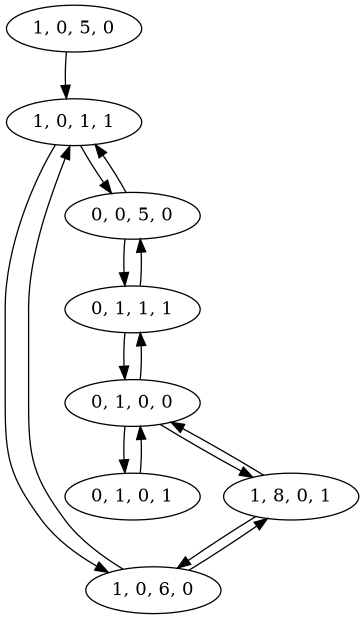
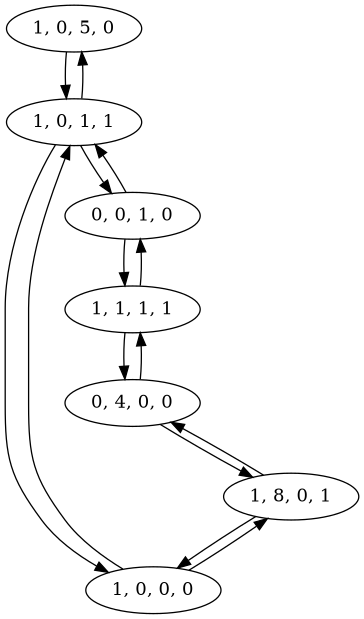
  digraph {
    n1 [label="1, 0, 5, 0"]
    "1, 0, 1, 1"
-   "1, 0, 0, 0" [label="1, 0, 6, 0"]
-   "0, 0, 1, 0" [label="0, 0, 5, 0"]
-   "0, 1, 0, 1"
-   "0, 1, 0, 0"
+   "1, 0, 0, 0"
+   "0, 0, 1, 0"
+   "0, 1, 0, 0" [label="0, 4, 0, 0"]
    n7 [label="1, 8, 0, 1"]
-   "0, 1, 1, 1"
+   "0, 1, 1, 1" [label="1, 1, 1, 1"]
    n1 -> "1, 0, 1, 1"
+   "1, 0, 1, 1" -> n1
    "1, 0, 1, 1" -> "1, 0, 0, 0"
    "1, 0, 1, 1" -> "0, 0, 1, 0"
    "1, 0, 0, 0" -> "1, 0, 1, 1"
    "1, 0, 0, 0" -> n7
    "0, 0, 1, 0" -> "1, 0, 1, 1"
    "0, 0, 1, 0" -> "0, 1, 1, 1"
-   "0, 1, 0, 1" -> "0, 1, 0, 0"
-   "0, 1, 0, 0" -> "0, 1, 0, 1"
    "0, 1, 0, 0" -> n7
    "0, 1, 0, 0" -> "0, 1, 1, 1"
    n7 -> "1, 0, 0, 0"
    n7 -> "0, 1, 0, 0"
    "0, 1, 1, 1" -> "0, 0, 1, 0"
    "0, 1, 1, 1" -> "0, 1, 0, 0"
  }
